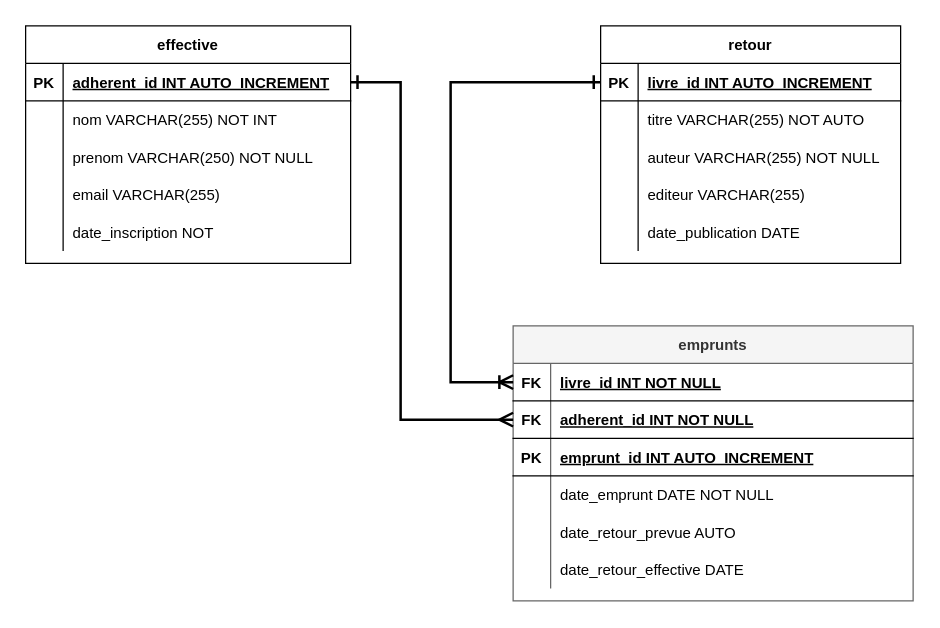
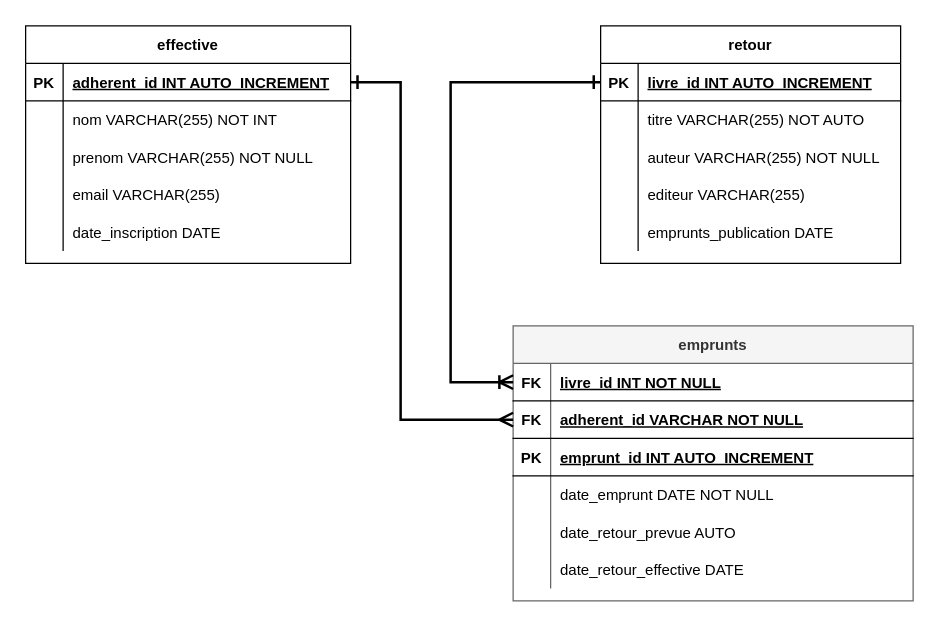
  <mxCell id="0" />
  <mxCell id="1" parent="0" />
  <mxCell id="2" value="effective" style="shape=table;startSize=30;container=1;collapsible=1;childLayout=tableLayout;fixedRows=1;rowLines=0;fontStyle=1;align=center;resizeLast=1;" vertex="1" parent="1"><mxGeometry x="20" y="20" width="260" height="190" as="geometry" /></mxCell>
  <mxCell id="3" value="" style="shape=tableRow;horizontal=0;startSize=0;swimlaneHead=0;swimlaneBody=0;fillColor=none;collapsible=0;dropTarget=0;points=[[0,0.5],[1,0.5]];portConstraint=eastwest;top=0;left=0;right=0;bottom=1;" vertex="1" parent="2"><mxGeometry y="30" width="260" height="30" as="geometry" /></mxCell>
  <mxCell id="4" value="PK" style="shape=partialRectangle;overflow=hidden;connectable=0;fillColor=none;top=0;left=0;bottom=0;right=0;fontStyle=1;" vertex="1" parent="3"><mxGeometry width="30" height="30" as="geometry"><mxRectangle width="30" height="30" as="alternateBounds" /></mxGeometry></mxCell>
  <mxCell id="5" value="adherent_id INT AUTO_INCREMENT " style="shape=partialRectangle;overflow=hidden;connectable=0;fillColor=none;align=left;top=0;left=0;bottom=0;right=0;spacingLeft=6;fontStyle=5;" vertex="1" parent="3"><mxGeometry x="30" width="230" height="30" as="geometry"><mxRectangle width="230" height="30" as="alternateBounds" /></mxGeometry></mxCell>
  <mxCell id="6" value="" style="shape=tableRow;horizontal=0;startSize=0;swimlaneHead=0;swimlaneBody=0;fillColor=none;collapsible=0;dropTarget=0;points=[[0,0.5],[1,0.5]];portConstraint=eastwest;top=0;left=0;right=0;bottom=0;" vertex="1" parent="2"><mxGeometry y="60" width="260" height="30" as="geometry" /></mxCell>
  <mxCell id="7" value="" style="shape=partialRectangle;overflow=hidden;connectable=0;fillColor=none;top=0;left=0;bottom=0;right=0;" vertex="1" parent="6"><mxGeometry width="30" height="30" as="geometry"><mxRectangle width="30" height="30" as="alternateBounds" /></mxGeometry></mxCell>
  <mxCell id="8" value="nom VARCHAR(255) NOT INT" style="shape=partialRectangle;overflow=hidden;connectable=0;fillColor=none;align=left;top=0;left=0;bottom=0;right=0;spacingLeft=6;" vertex="1" parent="6"><mxGeometry x="30" width="230" height="30" as="geometry"><mxRectangle width="230" height="30" as="alternateBounds" /></mxGeometry></mxCell>
  <mxCell id="9" value="" style="shape=tableRow;horizontal=0;startSize=0;swimlaneHead=0;swimlaneBody=0;fillColor=none;collapsible=0;dropTarget=0;points=[[0,0.5],[1,0.5]];portConstraint=eastwest;top=0;left=0;right=0;bottom=0;" vertex="1" parent="2"><mxGeometry y="90" width="260" height="30" as="geometry" /></mxCell>
  <mxCell id="10" value="" style="shape=partialRectangle;overflow=hidden;connectable=0;fillColor=none;top=0;left=0;bottom=0;right=0;" vertex="1" parent="9"><mxGeometry width="30" height="30" as="geometry"><mxRectangle width="30" height="30" as="alternateBounds" /></mxGeometry></mxCell>
- <mxCell id="11" value="prenom VARCHAR(250) NOT NULL" style="shape=partialRectangle;overflow=hidden;connectable=0;fillColor=none;align=left;top=0;left=0;bottom=0;right=0;spacingLeft=6;" vertex="1" parent="9"><mxGeometry x="30" width="230" height="30" as="geometry"><mxRectangle width="230" height="30" as="alternateBounds" /></mxGeometry></mxCell>
+ <mxCell id="11" value="prenom VARCHAR(255) NOT NULL" style="shape=partialRectangle;overflow=hidden;connectable=0;fillColor=none;align=left;top=0;left=0;bottom=0;right=0;spacingLeft=6;" vertex="1" parent="9"><mxGeometry x="30" width="230" height="30" as="geometry"><mxRectangle width="230" height="30" as="alternateBounds" /></mxGeometry></mxCell>
  <mxCell id="12" value="" style="shape=tableRow;horizontal=0;startSize=0;swimlaneHead=0;swimlaneBody=0;fillColor=none;collapsible=0;dropTarget=0;points=[[0,0.5],[1,0.5]];portConstraint=eastwest;top=0;left=0;right=0;bottom=0;" vertex="1" parent="2"><mxGeometry y="120" width="260" height="30" as="geometry" /></mxCell>
  <mxCell id="13" value="" style="shape=partialRectangle;overflow=hidden;connectable=0;fillColor=none;top=0;left=0;bottom=0;right=0;" vertex="1" parent="12"><mxGeometry width="30" height="30" as="geometry"><mxRectangle width="30" height="30" as="alternateBounds" /></mxGeometry></mxCell>
  <mxCell id="14" value="email VARCHAR(255)" style="shape=partialRectangle;overflow=hidden;connectable=0;fillColor=none;align=left;top=0;left=0;bottom=0;right=0;spacingLeft=6;" vertex="1" parent="12"><mxGeometry x="30" width="230" height="30" as="geometry"><mxRectangle width="230" height="30" as="alternateBounds" /></mxGeometry></mxCell>
  <mxCell id="15" value="" style="shape=tableRow;horizontal=0;startSize=0;swimlaneHead=0;swimlaneBody=0;fillColor=none;collapsible=0;dropTarget=0;points=[[0,0.5],[1,0.5]];portConstraint=eastwest;top=0;left=0;right=0;bottom=0;" vertex="1" parent="2"><mxGeometry y="150" width="260" height="30" as="geometry" /></mxCell>
  <mxCell id="16" value="" style="shape=partialRectangle;overflow=hidden;connectable=0;fillColor=none;top=0;left=0;bottom=0;right=0;" vertex="1" parent="15"><mxGeometry width="30" height="30" as="geometry"><mxRectangle width="30" height="30" as="alternateBounds" /></mxGeometry></mxCell>
- <mxCell id="17" value="date_inscription NOT" style="shape=partialRectangle;overflow=hidden;connectable=0;fillColor=none;align=left;top=0;left=0;bottom=0;right=0;spacingLeft=6;" vertex="1" parent="15"><mxGeometry x="30" width="230" height="30" as="geometry"><mxRectangle width="230" height="30" as="alternateBounds" /></mxGeometry></mxCell>
+ <mxCell id="17" value="date_inscription DATE" style="shape=partialRectangle;overflow=hidden;connectable=0;fillColor=none;align=left;top=0;left=0;bottom=0;right=0;spacingLeft=6;" vertex="1" parent="15"><mxGeometry x="30" width="230" height="30" as="geometry"><mxRectangle width="230" height="30" as="alternateBounds" /></mxGeometry></mxCell>
  <mxCell id="18" value="retour" style="shape=table;startSize=30;container=1;collapsible=1;childLayout=tableLayout;fixedRows=1;rowLines=0;fontStyle=1;align=center;resizeLast=1;" vertex="1" parent="1"><mxGeometry x="480" y="20" width="240" height="190" as="geometry" /></mxCell>
  <mxCell id="19" value="" style="shape=tableRow;horizontal=0;startSize=0;swimlaneHead=0;swimlaneBody=0;fillColor=none;collapsible=0;dropTarget=0;points=[[0,0.5],[1,0.5]];portConstraint=eastwest;top=0;left=0;right=0;bottom=1;" vertex="1" parent="18"><mxGeometry y="30" width="240" height="30" as="geometry" /></mxCell>
  <mxCell id="20" value="PK" style="shape=partialRectangle;overflow=hidden;connectable=0;fillColor=none;top=0;left=0;bottom=0;right=0;fontStyle=1;" vertex="1" parent="19"><mxGeometry width="30" height="30" as="geometry"><mxRectangle width="30" height="30" as="alternateBounds" /></mxGeometry></mxCell>
  <mxCell id="21" value="livre_id INT AUTO_INCREMENT " style="shape=partialRectangle;overflow=hidden;connectable=0;fillColor=none;align=left;top=0;left=0;bottom=0;right=0;spacingLeft=6;fontStyle=5;" vertex="1" parent="19"><mxGeometry x="30" width="210" height="30" as="geometry"><mxRectangle width="210" height="30" as="alternateBounds" /></mxGeometry></mxCell>
  <mxCell id="22" value="" style="shape=tableRow;horizontal=0;startSize=0;swimlaneHead=0;swimlaneBody=0;fillColor=none;collapsible=0;dropTarget=0;points=[[0,0.5],[1,0.5]];portConstraint=eastwest;top=0;left=0;right=0;bottom=0;" vertex="1" parent="18"><mxGeometry y="60" width="240" height="30" as="geometry" /></mxCell>
  <mxCell id="23" value="" style="shape=partialRectangle;overflow=hidden;connectable=0;fillColor=none;top=0;left=0;bottom=0;right=0;" vertex="1" parent="22"><mxGeometry width="30" height="30" as="geometry"><mxRectangle width="30" height="30" as="alternateBounds" /></mxGeometry></mxCell>
  <mxCell id="24" value="titre VARCHAR(255) NOT AUTO" style="shape=partialRectangle;overflow=hidden;connectable=0;fillColor=none;align=left;top=0;left=0;bottom=0;right=0;spacingLeft=6;" vertex="1" parent="22"><mxGeometry x="30" width="210" height="30" as="geometry"><mxRectangle width="210" height="30" as="alternateBounds" /></mxGeometry></mxCell>
  <mxCell id="25" value="" style="shape=tableRow;horizontal=0;startSize=0;swimlaneHead=0;swimlaneBody=0;fillColor=none;collapsible=0;dropTarget=0;points=[[0,0.5],[1,0.5]];portConstraint=eastwest;top=0;left=0;right=0;bottom=0;" vertex="1" parent="18"><mxGeometry y="90" width="240" height="30" as="geometry" /></mxCell>
  <mxCell id="26" value="" style="shape=partialRectangle;overflow=hidden;connectable=0;fillColor=none;top=0;left=0;bottom=0;right=0;" vertex="1" parent="25"><mxGeometry width="30" height="30" as="geometry"><mxRectangle width="30" height="30" as="alternateBounds" /></mxGeometry></mxCell>
  <mxCell id="27" value="auteur VARCHAR(255) NOT NULL" style="shape=partialRectangle;overflow=hidden;connectable=0;fillColor=none;align=left;top=0;left=0;bottom=0;right=0;spacingLeft=6;" vertex="1" parent="25"><mxGeometry x="30" width="210" height="30" as="geometry"><mxRectangle width="210" height="30" as="alternateBounds" /></mxGeometry></mxCell>
  <mxCell id="28" value="" style="shape=tableRow;horizontal=0;startSize=0;swimlaneHead=0;swimlaneBody=0;fillColor=none;collapsible=0;dropTarget=0;points=[[0,0.5],[1,0.5]];portConstraint=eastwest;top=0;left=0;right=0;bottom=0;" vertex="1" parent="18"><mxGeometry y="120" width="240" height="30" as="geometry" /></mxCell>
  <mxCell id="29" value="" style="shape=partialRectangle;overflow=hidden;connectable=0;fillColor=none;top=0;left=0;bottom=0;right=0;" vertex="1" parent="28"><mxGeometry width="30" height="30" as="geometry"><mxRectangle width="30" height="30" as="alternateBounds" /></mxGeometry></mxCell>
  <mxCell id="30" value="editeur VARCHAR(255)" style="shape=partialRectangle;overflow=hidden;connectable=0;fillColor=none;align=left;top=0;left=0;bottom=0;right=0;spacingLeft=6;" vertex="1" parent="28"><mxGeometry x="30" width="210" height="30" as="geometry"><mxRectangle width="210" height="30" as="alternateBounds" /></mxGeometry></mxCell>
  <mxCell id="31" value="" style="shape=tableRow;horizontal=0;startSize=0;swimlaneHead=0;swimlaneBody=0;fillColor=none;collapsible=0;dropTarget=0;points=[[0,0.5],[1,0.5]];portConstraint=eastwest;top=0;left=0;right=0;bottom=0;" vertex="1" parent="18"><mxGeometry y="150" width="240" height="30" as="geometry" /></mxCell>
  <mxCell id="32" value="" style="shape=partialRectangle;overflow=hidden;connectable=0;fillColor=none;top=0;left=0;bottom=0;right=0;" vertex="1" parent="31"><mxGeometry width="30" height="30" as="geometry"><mxRectangle width="30" height="30" as="alternateBounds" /></mxGeometry></mxCell>
- <mxCell id="33" value="date_publication DATE" style="shape=partialRectangle;overflow=hidden;connectable=0;fillColor=none;align=left;top=0;left=0;bottom=0;right=0;spacingLeft=6;" vertex="1" parent="31"><mxGeometry x="30" width="210" height="30" as="geometry"><mxRectangle width="210" height="30" as="alternateBounds" /></mxGeometry></mxCell>
+ <mxCell id="33" value="emprunts_publication DATE" style="shape=partialRectangle;overflow=hidden;connectable=0;fillColor=none;align=left;top=0;left=0;bottom=0;right=0;spacingLeft=6;" vertex="1" parent="31"><mxGeometry x="30" width="210" height="30" as="geometry"><mxRectangle width="210" height="30" as="alternateBounds" /></mxGeometry></mxCell>
  <mxCell id="34" value="emprunts" style="shape=table;startSize=30;container=1;collapsible=1;childLayout=tableLayout;fixedRows=1;rowLines=0;fontStyle=1;align=center;resizeLast=1;fillColor=#f5f5f5;fontColor=#333333;strokeColor=#666666;" vertex="1" parent="1"><mxGeometry x="410" y="260" width="320" height="220" as="geometry" /></mxCell>
  <mxCell id="35" value="" style="shape=tableRow;horizontal=0;startSize=0;swimlaneHead=0;swimlaneBody=0;fillColor=none;collapsible=0;dropTarget=0;points=[[0,0.5],[1,0.5]];portConstraint=eastwest;top=0;left=0;right=0;bottom=1;" vertex="1" parent="34"><mxGeometry y="30" width="320" height="30" as="geometry" /></mxCell>
  <mxCell id="36" value="FK" style="shape=partialRectangle;overflow=hidden;connectable=0;fillColor=none;top=0;left=0;bottom=0;right=0;fontStyle=1;" vertex="1" parent="35"><mxGeometry width="30" height="30" as="geometry"><mxRectangle width="30" height="30" as="alternateBounds" /></mxGeometry></mxCell>
  <mxCell id="37" value="livre_id INT NOT NULL" style="shape=partialRectangle;overflow=hidden;connectable=0;fillColor=none;align=left;top=0;left=0;bottom=0;right=0;spacingLeft=6;fontStyle=5;" vertex="1" parent="35"><mxGeometry x="30" width="290" height="30" as="geometry"><mxRectangle width="290" height="30" as="alternateBounds" /></mxGeometry></mxCell>
  <mxCell id="38" value="" style="shape=tableRow;horizontal=0;startSize=0;swimlaneHead=0;swimlaneBody=0;fillColor=none;collapsible=0;dropTarget=0;points=[[0,0.5],[1,0.5]];portConstraint=eastwest;top=0;left=0;right=0;bottom=1;" vertex="1" parent="34"><mxGeometry y="60" width="320" height="30" as="geometry" /></mxCell>
  <mxCell id="39" value="FK" style="shape=partialRectangle;overflow=hidden;connectable=0;fillColor=none;top=0;left=0;bottom=0;right=0;fontStyle=1;" vertex="1" parent="38"><mxGeometry width="30" height="30" as="geometry"><mxRectangle width="30" height="30" as="alternateBounds" /></mxGeometry></mxCell>
- <mxCell id="40" value="adherent_id INT NOT NULL" style="shape=partialRectangle;overflow=hidden;connectable=0;fillColor=none;align=left;top=0;left=0;bottom=0;right=0;spacingLeft=6;fontStyle=5;" vertex="1" parent="38"><mxGeometry x="30" width="290" height="30" as="geometry"><mxRectangle width="290" height="30" as="alternateBounds" /></mxGeometry></mxCell>
+ <mxCell id="40" value="adherent_id VARCHAR NOT NULL" style="shape=partialRectangle;overflow=hidden;connectable=0;fillColor=none;align=left;top=0;left=0;bottom=0;right=0;spacingLeft=6;fontStyle=5;" vertex="1" parent="38"><mxGeometry x="30" width="290" height="30" as="geometry"><mxRectangle width="290" height="30" as="alternateBounds" /></mxGeometry></mxCell>
  <mxCell id="41" value="" style="shape=tableRow;horizontal=0;startSize=0;swimlaneHead=0;swimlaneBody=0;fillColor=none;collapsible=0;dropTarget=0;points=[[0,0.5],[1,0.5]];portConstraint=eastwest;top=0;left=0;right=0;bottom=1;" vertex="1" parent="34"><mxGeometry y="90" width="320" height="30" as="geometry" /></mxCell>
  <mxCell id="42" value="PK" style="shape=partialRectangle;overflow=hidden;connectable=0;fillColor=none;top=0;left=0;bottom=0;right=0;fontStyle=1;" vertex="1" parent="41"><mxGeometry width="30" height="30" as="geometry"><mxRectangle width="30" height="30" as="alternateBounds" /></mxGeometry></mxCell>
  <mxCell id="43" value="emprunt_id INT AUTO_INCREMENT " style="shape=partialRectangle;overflow=hidden;connectable=0;fillColor=none;align=left;top=0;left=0;bottom=0;right=0;spacingLeft=6;fontStyle=5;" vertex="1" parent="41"><mxGeometry x="30" width="290" height="30" as="geometry"><mxRectangle width="290" height="30" as="alternateBounds" /></mxGeometry></mxCell>
  <mxCell id="44" value="" style="shape=tableRow;horizontal=0;startSize=0;swimlaneHead=0;swimlaneBody=0;fillColor=none;collapsible=0;dropTarget=0;points=[[0,0.5],[1,0.5]];portConstraint=eastwest;top=0;left=0;right=0;bottom=0;" vertex="1" parent="34"><mxGeometry y="120" width="320" height="30" as="geometry" /></mxCell>
  <mxCell id="45" value="" style="shape=partialRectangle;overflow=hidden;connectable=0;fillColor=none;top=0;left=0;bottom=0;right=0;" vertex="1" parent="44"><mxGeometry width="30" height="30" as="geometry"><mxRectangle width="30" height="30" as="alternateBounds" /></mxGeometry></mxCell>
  <mxCell id="46" value="date_emprunt DATE NOT NULL" style="shape=partialRectangle;overflow=hidden;connectable=0;fillColor=none;align=left;top=0;left=0;bottom=0;right=0;spacingLeft=6;" vertex="1" parent="44"><mxGeometry x="30" width="290" height="30" as="geometry"><mxRectangle width="290" height="30" as="alternateBounds" /></mxGeometry></mxCell>
  <mxCell id="47" value="" style="shape=tableRow;horizontal=0;startSize=0;swimlaneHead=0;swimlaneBody=0;fillColor=none;collapsible=0;dropTarget=0;points=[[0,0.5],[1,0.5]];portConstraint=eastwest;top=0;left=0;right=0;bottom=0;" vertex="1" parent="34"><mxGeometry y="150" width="320" height="30" as="geometry" /></mxCell>
  <mxCell id="48" value="" style="shape=partialRectangle;overflow=hidden;connectable=0;fillColor=none;top=0;left=0;bottom=0;right=0;" vertex="1" parent="47"><mxGeometry width="30" height="30" as="geometry"><mxRectangle width="30" height="30" as="alternateBounds" /></mxGeometry></mxCell>
  <mxCell id="49" value="date_retour_prevue AUTO" style="shape=partialRectangle;overflow=hidden;connectable=0;fillColor=none;align=left;top=0;left=0;bottom=0;right=0;spacingLeft=6;" vertex="1" parent="47"><mxGeometry x="30" width="290" height="30" as="geometry"><mxRectangle width="290" height="30" as="alternateBounds" /></mxGeometry></mxCell>
  <mxCell id="50" value="" style="shape=tableRow;horizontal=0;startSize=0;swimlaneHead=0;swimlaneBody=0;fillColor=none;collapsible=0;dropTarget=0;points=[[0,0.5],[1,0.5]];portConstraint=eastwest;top=0;left=0;right=0;bottom=0;" vertex="1" parent="34"><mxGeometry y="180" width="320" height="30" as="geometry" /></mxCell>
  <mxCell id="51" value="" style="shape=partialRectangle;overflow=hidden;connectable=0;fillColor=none;top=0;left=0;bottom=0;right=0;" vertex="1" parent="50"><mxGeometry width="30" height="30" as="geometry"><mxRectangle width="30" height="30" as="alternateBounds" /></mxGeometry></mxCell>
  <mxCell id="52" value="date_retour_effective DATE" style="shape=partialRectangle;overflow=hidden;connectable=0;fillColor=none;align=left;top=0;left=0;bottom=0;right=0;spacingLeft=6;" vertex="1" parent="50"><mxGeometry x="30" width="290" height="30" as="geometry"><mxRectangle width="290" height="30" as="alternateBounds" /></mxGeometry></mxCell>
  <mxCell id="53" style="edgeStyle=orthogonalEdgeStyle;rounded=0;orthogonalLoop=1;jettySize=auto;html=1;endArrow=ERone;endFill=0;startArrow=ERmany;startFill=0;endSize=8;startSize=8;strokeWidth=2;" edge="1" parent="1" source="38" target="3"><mxGeometry relative="1" as="geometry"><Array as="points"><mxPoint x="320" y="335" /><mxPoint x="320" y="65" /></Array></mxGeometry></mxCell>
  <mxCell id="54" style="edgeStyle=orthogonalEdgeStyle;rounded=0;orthogonalLoop=1;jettySize=auto;html=1;entryX=0;entryY=0.5;entryDx=0;entryDy=0;startArrow=ERoneToMany;startFill=0;endArrow=ERone;endFill=0;strokeWidth=2;endSize=8;startSize=8;" edge="1" parent="1" source="35" target="19"><mxGeometry relative="1" as="geometry"><Array as="points"><mxPoint x="360" y="305" /><mxPoint x="360" y="65" /></Array></mxGeometry></mxCell>
